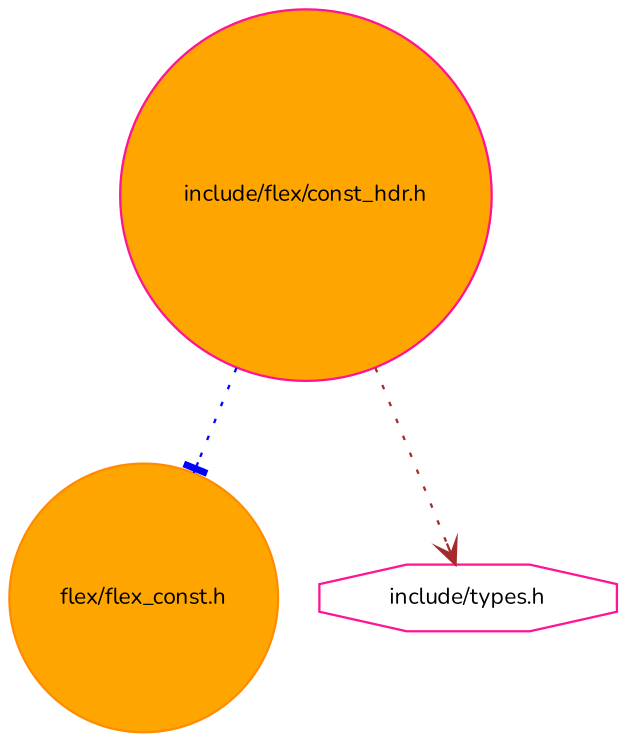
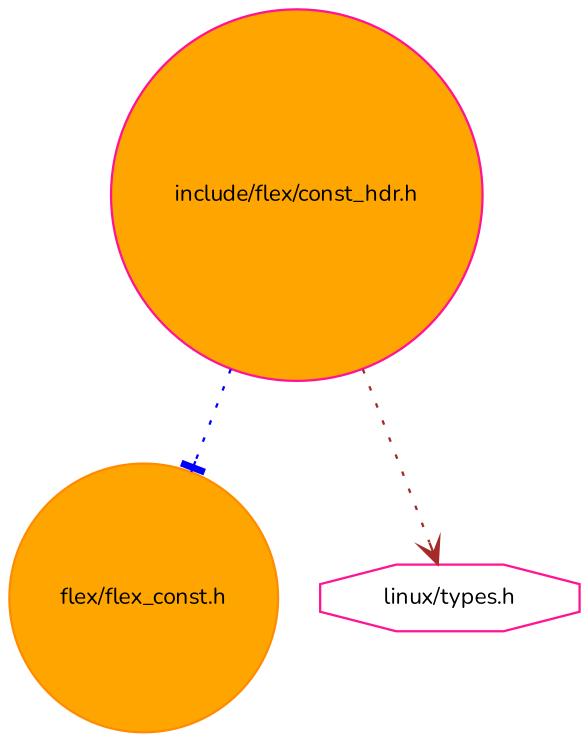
  digraph {
    fontname=Nunito
    node [color=deeppink fillcolor=orange fontname=Nunito fontsize=10 shape=circle style=filled]
    edge [fontname=Nunito fontsize=10 labelfontname=Helvetica labelfontsize=10 style=dotted]
    n1 [fontcolor=black height=0.2 label="include/flex/const_hdr.h" width=0.4]
    n2 [color=darkorange height=0.2 label="flex/flex_const.h" width=0.4]
-   n3 [fillcolor=white height=0.2 label="include/types.h" shape=octagon width=0.4]
+   n3 [fillcolor=white height=0.2 label="linux/types.h" shape=octagon width=0.4]
    n1 -> n2 [arrowhead=tee color=blue]
    n1 -> n3 [arrowhead=vee color=brown]
  }
